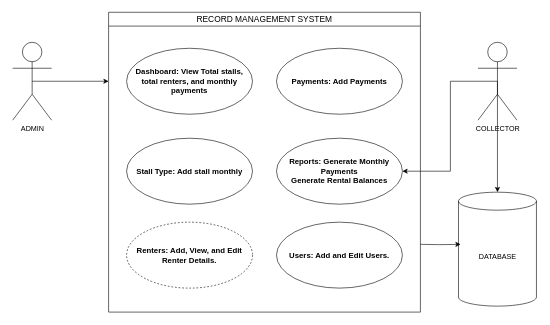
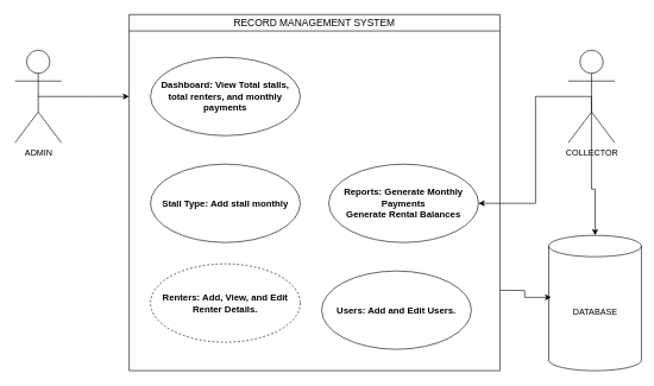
  <mxCell id="0" />
  <mxCell id="1" parent="0" />
  <mxCell id="2" style="edgeStyle=orthogonalEdgeStyle;rounded=0;orthogonalLoop=1;jettySize=auto;html=1;exitX=0.5;exitY=0.5;exitDx=0;exitDy=0;exitPerimeter=0;" edge="1" parent="1" source="3"><mxGeometry relative="1" as="geometry"><mxPoint x="180" y="135" as="targetPoint" /></mxGeometry></mxCell>
  <mxCell id="3" value="ADMIN" style="shape=umlActor;verticalLabelPosition=bottom;verticalAlign=top;html=1;outlineConnect=0;" parent="1" vertex="1"><mxGeometry x="20" y="70" width="65" height="130" as="geometry" /></mxCell>
  <mxCell id="4" value="&lt;span style=&quot;font-weight: normal;&quot;&gt;&lt;font style=&quot;font-size: 14px;&quot;&gt;RECORD MANAGEMENT SYSTEM&lt;/font&gt;&lt;/span&gt;" style="swimlane;whiteSpace=wrap;html=1;" parent="1" vertex="1"><mxGeometry x="180" y="20" width="520" height="500" as="geometry"><mxRectangle x="290" y="110" width="230" height="30" as="alternateBounds" /></mxGeometry></mxCell>
  <mxCell id="5" value="&lt;span&gt;&lt;font style=&quot;font-size: 13px;&quot;&gt;Dashboard: View Total stalls, total renters, and monthly payments&lt;/font&gt;&lt;/span&gt;" style="ellipse;whiteSpace=wrap;html=1;fontStyle=1" parent="4" vertex="1"><mxGeometry x="30" y="60" width="210" height="110" as="geometry" /></mxCell>
  <mxCell id="6" value="&lt;span style=&quot;font-size: 13px;&quot;&gt;Stall Type: Add stall monthly&lt;/span&gt;" style="ellipse;whiteSpace=wrap;html=1;fontStyle=1" parent="4" vertex="1"><mxGeometry x="30" y="210" width="210" height="110" as="geometry" /></mxCell>
  <mxCell id="7" value="&lt;span&gt;&lt;font style=&quot;font-size: 13px;&quot;&gt;Renters: Add, View, and Edit Renter Details.&lt;/font&gt;&lt;/span&gt;" style="ellipse;whiteSpace=wrap;html=1;fontStyle=1;dashed=1;" parent="4" vertex="1"><mxGeometry x="30" y="350" width="210" height="110" as="geometry" /></mxCell>
- <mxCell id="8" value="&lt;span&gt;&lt;font style=&quot;font-size: 13px;&quot;&gt;Payments: Add Payments&lt;/font&gt;&lt;/span&gt;" style="ellipse;whiteSpace=wrap;html=1;fontStyle=1" parent="4" vertex="1"><mxGeometry x="280" y="60" width="210" height="110" as="geometry" /></mxCell>
  <mxCell id="9" value="&lt;span&gt;&lt;font style=&quot;font-size: 13px;&quot;&gt;Reports: Generate Monthly Payments&lt;/font&gt;&lt;/span&gt;&lt;div&gt;&lt;span&gt;&lt;font style=&quot;font-size: 13px;&quot;&gt;Generate Rental Balances&lt;/font&gt;&lt;/span&gt;&lt;/div&gt;" style="ellipse;whiteSpace=wrap;html=1;fontStyle=1" parent="4" vertex="1"><mxGeometry x="280" y="210" width="210" height="110" as="geometry" /></mxCell>
- <mxCell id="10" value="&lt;span&gt;&lt;font style=&quot;font-size: 13px;&quot;&gt;Users: Add and Edit Users.&lt;/font&gt;&lt;/span&gt;" style="ellipse;whiteSpace=wrap;html=1;fontStyle=1" parent="4" vertex="1"><mxGeometry x="280" y="350" width="210" height="110" as="geometry" /></mxCell>
+ <mxCell id="10" value="&lt;span&gt;&lt;font style=&quot;font-size: 13px;&quot;&gt;Users: Add and Edit Users.&lt;/font&gt;&lt;/span&gt;" style="ellipse;whiteSpace=wrap;html=1;fontStyle=1" parent="4" vertex="1"><mxGeometry x="270" y="360" width="210" height="110" as="geometry" /></mxCell>
  <mxCell id="11" style="edgeStyle=orthogonalEdgeStyle;rounded=0;orthogonalLoop=1;jettySize=auto;html=1;exitX=0.5;exitY=0.5;exitDx=0;exitDy=0;exitPerimeter=0;" edge="1" parent="1" source="13" target="14"><mxGeometry relative="1" as="geometry" /></mxCell>
  <mxCell id="12" style="edgeStyle=orthogonalEdgeStyle;rounded=0;orthogonalLoop=1;jettySize=auto;html=1;exitX=0.5;exitY=0.5;exitDx=0;exitDy=0;exitPerimeter=0;entryX=1;entryY=0.5;entryDx=0;entryDy=0;" edge="1" parent="1" source="13" target="9"><mxGeometry relative="1" as="geometry"><Array as="points"><mxPoint x="750" y="135" /><mxPoint x="750" y="285" /></Array></mxGeometry></mxCell>
  <mxCell id="13" value="COLLECTOR" style="shape=umlActor;verticalLabelPosition=bottom;verticalAlign=top;html=1;outlineConnect=0;" vertex="1" parent="1"><mxGeometry x="796" y="70" width="65" height="130" as="geometry" /></mxCell>
- <mxCell id="14" value="DATABASE" style="shape=cylinder3;whiteSpace=wrap;html=1;boundedLbl=1;backgroundOutline=1;size=15;" vertex="1" parent="1"><mxGeometry x="763.5" y="320" width="130" height="190" as="geometry" /></mxCell>
+ <mxCell id="14" value="DATABASE" style="shape=cylinder3;whiteSpace=wrap;html=1;boundedLbl=1;backgroundOutline=1;size=15;" vertex="1" parent="1"><mxGeometry x="768.5" y="330" width="130" height="190" as="geometry" /></mxCell>
  <mxCell id="15" style="edgeStyle=orthogonalEdgeStyle;rounded=0;orthogonalLoop=1;jettySize=auto;html=1;entryX=0.027;entryY=0.458;entryDx=0;entryDy=0;entryPerimeter=0;" edge="1" parent="1" target="14"><mxGeometry relative="1" as="geometry"><mxPoint x="700" y="407" as="sourcePoint" /></mxGeometry></mxCell>
